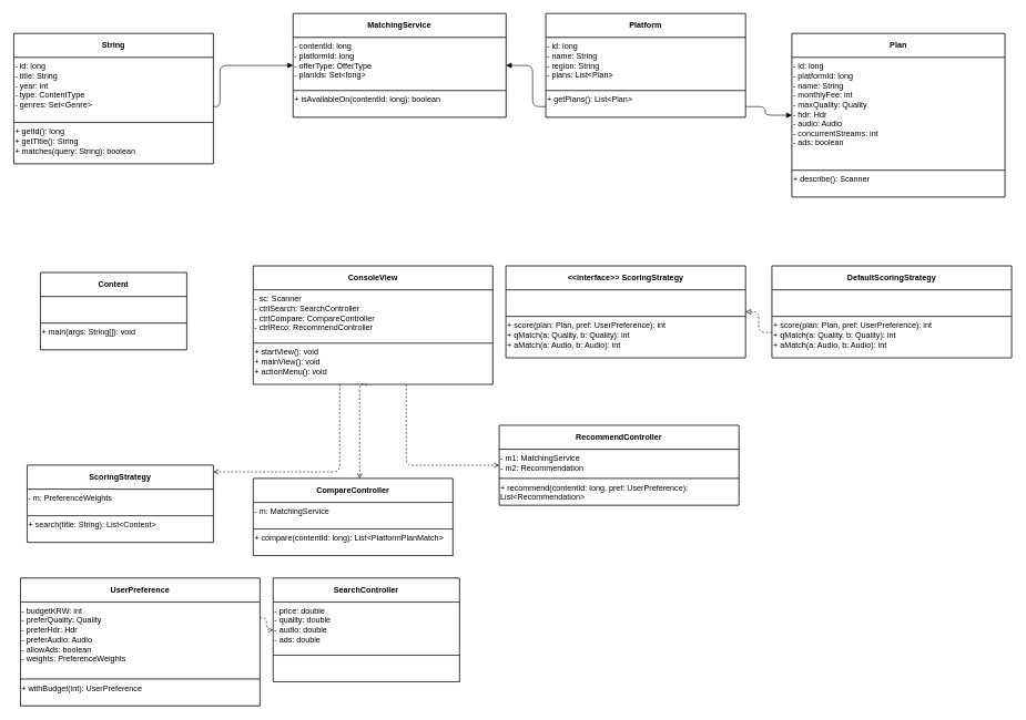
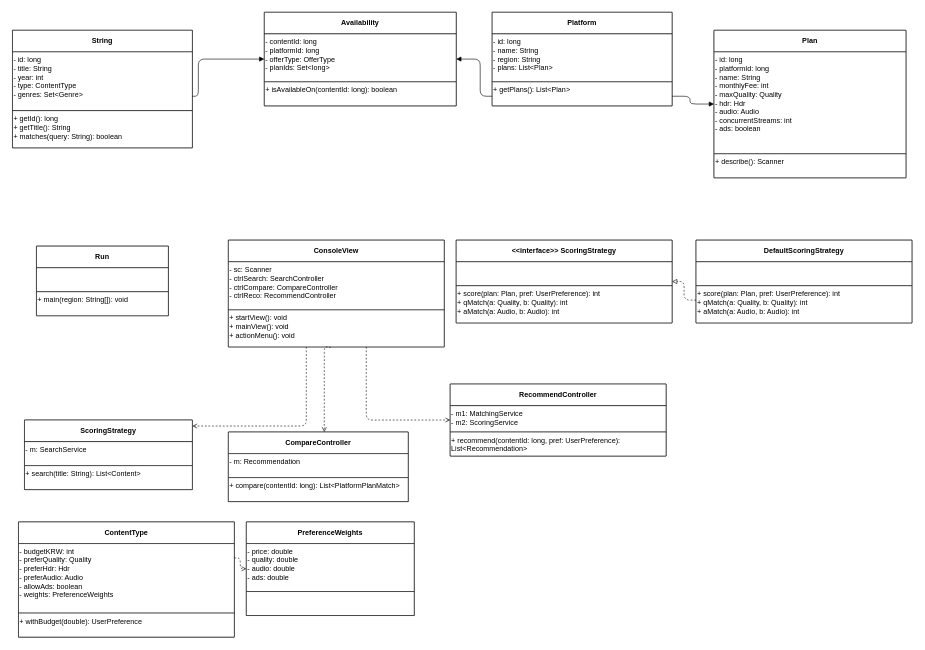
  <mxCell id="0" />
  <mxCell id="1" parent="0" />
  <mxCell id="2" style="shape=table;html=0;whiteSpace=wrap;strokeColor=#000000;fillColor=#ffffff;fontSize=12;" parent="1" vertex="1"><mxGeometry x="20" y="50" width="300" height="196" as="geometry" /></mxCell>
  <mxCell id="3" value="String" style="shape=tableRow;align=center;verticalAlign=middle;fontStyle=1;whiteSpace=wrap;" parent="2" vertex="1"><mxGeometry width="300" height="36" as="geometry" /></mxCell>
  <mxCell id="4" value="- id: long&#10;- title: String&#10;- year: int&#10;- type: ContentType&#10;- genres: Set&lt;Genre&gt;" style="shape=tableRow;align=left;verticalAlign=top;whiteSpace=wrap;startSize=98;" parent="2" vertex="1"><mxGeometry y="36" width="300" height="98" as="geometry" /></mxCell>
  <mxCell id="5" value="+ getId(): long&#10;+ getTitle(): String&#10;+ matches(query: String): boolean" style="shape=tableRow;align=left;verticalAlign=top;whiteSpace=wrap;startSize=62;" parent="2" vertex="1"><mxGeometry y="134" width="300" height="62" as="geometry" /></mxCell>
  <mxCell id="6" style="shape=table;html=0;whiteSpace=wrap;strokeColor=#000000;fillColor=#ffffff;fontSize=12;" parent="1" vertex="1"><mxGeometry x="440" y="20" width="320" height="156" as="geometry" /></mxCell>
- <mxCell id="7" value="MatchingService" style="shape=tableRow;align=center;verticalAlign=middle;fontStyle=1;whiteSpace=wrap;" parent="6" vertex="1"><mxGeometry width="320" height="36" as="geometry" /></mxCell>
+ <mxCell id="7" value="Availability" style="shape=tableRow;align=center;verticalAlign=middle;fontStyle=1;whiteSpace=wrap;" parent="6" vertex="1"><mxGeometry width="320" height="36" as="geometry" /></mxCell>
  <mxCell id="8" value="- contentId: long&#10;- platformId: long&#10;- offerType: OfferType&#10;- planIds: Set&lt;long&gt;" style="shape=tableRow;align=left;verticalAlign=top;whiteSpace=wrap;startSize=80;" parent="6" vertex="1"><mxGeometry y="36" width="320" height="80" as="geometry" /></mxCell>
  <mxCell id="9" value="+ isAvailableOn(contentId: long): boolean" style="shape=tableRow;align=left;verticalAlign=top;whiteSpace=wrap;" parent="6" vertex="1"><mxGeometry y="116" width="320" height="40" as="geometry" /></mxCell>
  <mxCell id="10" style="shape=table;html=0;whiteSpace=wrap;strokeColor=#000000;fillColor=#ffffff;fontSize=12;" parent="1" vertex="1"><mxGeometry x="820" y="20" width="300" height="156" as="geometry" /></mxCell>
  <mxCell id="11" value="Platform" style="shape=tableRow;align=center;verticalAlign=middle;fontStyle=1;whiteSpace=wrap;" parent="10" vertex="1"><mxGeometry width="300" height="36" as="geometry" /></mxCell>
  <mxCell id="12" value="- id: long&#10;- name: String&#10;- region: String&#10;- plans: List&lt;Plan&gt;" style="shape=tableRow;align=left;verticalAlign=top;whiteSpace=wrap;startSize=80;" parent="10" vertex="1"><mxGeometry y="36" width="300" height="80" as="geometry" /></mxCell>
  <mxCell id="13" value="+ getPlans(): List&lt;Plan&gt;" style="shape=tableRow;align=left;verticalAlign=top;whiteSpace=wrap;" parent="10" vertex="1"><mxGeometry y="116" width="300" height="40" as="geometry" /></mxCell>
  <mxCell id="14" style="shape=table;html=0;whiteSpace=wrap;strokeColor=#000000;fillColor=#ffffff;fontSize=12;" parent="1" vertex="1"><mxGeometry x="1190" y="50" width="320" height="246" as="geometry" /></mxCell>
  <mxCell id="15" value="Plan" style="shape=tableRow;align=center;verticalAlign=middle;fontStyle=1;whiteSpace=wrap;" parent="14" vertex="1"><mxGeometry width="320" height="36" as="geometry" /></mxCell>
  <mxCell id="16" value="- id: long&#10;- platformId: long&#10;- name: String&#10;- monthlyFee: int&#10;- maxQuality: Quality&#10;- hdr: Hdr&#10;- audio: Audio&#10;- concurrentStreams: int&#10;- ads: boolean" style="shape=tableRow;align=left;verticalAlign=top;whiteSpace=wrap;startSize=170;" parent="14" vertex="1"><mxGeometry y="36" width="320" height="170" as="geometry" /></mxCell>
  <mxCell id="17" value="+ describe(): Scanner" style="shape=tableRow;align=left;verticalAlign=top;whiteSpace=wrap;" parent="14" vertex="1"><mxGeometry y="206" width="320" height="40" as="geometry" /></mxCell>
  <mxCell id="18" style="shape=table;html=0;whiteSpace=wrap;strokeColor=#000000;fillColor=#ffffff;fontSize=12;" parent="1" vertex="1"><mxGeometry x="760" y="400" width="360" height="138" as="geometry" /></mxCell>
  <mxCell id="19" value="&lt;&lt;interface&gt;&gt; ScoringStrategy" style="shape=tableRow;align=center;verticalAlign=middle;fontStyle=1;whiteSpace=wrap;" parent="18" vertex="1"><mxGeometry width="360" height="36" as="geometry" /></mxCell>
  <mxCell id="20" value="" style="shape=tableRow;align=left;verticalAlign=top;whiteSpace=wrap;" parent="18" vertex="1"><mxGeometry y="36" width="360" height="40" as="geometry" /></mxCell>
  <mxCell id="21" value="+ score(plan: Plan, pref: UserPreference): int&#10;+ qMatch(a: Quality, b: Quality): int&#10;+ aMatch(a: Audio, b: Audio): int" style="shape=tableRow;align=left;verticalAlign=top;whiteSpace=wrap;startSize=62;" parent="18" vertex="1"><mxGeometry y="76" width="360" height="62" as="geometry" /></mxCell>
  <mxCell id="22" style="shape=table;html=0;whiteSpace=wrap;strokeColor=#000000;fillColor=#ffffff;fontSize=12;" parent="1" vertex="1"><mxGeometry x="1160" y="400" width="360" height="138" as="geometry" /></mxCell>
  <mxCell id="23" value="DefaultScoringStrategy" style="shape=tableRow;align=center;verticalAlign=middle;fontStyle=1;whiteSpace=wrap;" parent="22" vertex="1"><mxGeometry width="360" height="36" as="geometry" /></mxCell>
  <mxCell id="24" value="" style="shape=tableRow;align=left;verticalAlign=top;whiteSpace=wrap;startSize=40;" parent="22" vertex="1"><mxGeometry y="36" width="360" height="40" as="geometry" /></mxCell>
  <mxCell id="25" value="+ score(plan: Plan, pref: UserPreference): int&#10;+ qMatch(a: Quality, b: Quality): int&#10;+ aMatch(a: Audio, b: Audio): int" style="shape=tableRow;align=left;verticalAlign=top;whiteSpace=wrap;startSize=62;" parent="22" vertex="1"><mxGeometry y="76" width="360" height="62" as="geometry" /></mxCell>
  <mxCell id="26" style="shape=table;html=0;whiteSpace=wrap;strokeColor=#000000;fillColor=#ffffff;fontSize=12;" parent="1" vertex="1"><mxGeometry x="40" y="700" width="280" height="116" as="geometry" /></mxCell>
  <mxCell id="27" value="ScoringStrategy" style="shape=tableRow;align=center;verticalAlign=middle;fontStyle=1;whiteSpace=wrap;" parent="26" vertex="1"><mxGeometry width="280" height="36" as="geometry" /></mxCell>
- <mxCell id="28" value="- m: PreferenceWeights" style="shape=tableRow;align=left;verticalAlign=top;whiteSpace=wrap;" parent="26" vertex="1"><mxGeometry y="36" width="280" height="40" as="geometry" /></mxCell>
+ <mxCell id="28" value="- m: SearchService" style="shape=tableRow;align=left;verticalAlign=top;whiteSpace=wrap;" parent="26" vertex="1"><mxGeometry y="36" width="280" height="40" as="geometry" /></mxCell>
  <mxCell id="29" value="+ search(title: String): List&lt;Content&gt;" style="shape=tableRow;align=left;verticalAlign=top;whiteSpace=wrap;" parent="26" vertex="1"><mxGeometry y="76" width="280" height="40" as="geometry" /></mxCell>
  <mxCell id="30" style="shape=table;html=0;whiteSpace=wrap;strokeColor=#000000;fillColor=#ffffff;fontSize=12;" parent="1" vertex="1"><mxGeometry x="380" y="720" width="300" height="116" as="geometry" /></mxCell>
  <mxCell id="31" value="CompareController" style="shape=tableRow;align=center;verticalAlign=middle;fontStyle=1;whiteSpace=wrap;" parent="30" vertex="1"><mxGeometry width="300" height="36" as="geometry" /></mxCell>
- <mxCell id="32" value="- m: MatchingService" style="shape=tableRow;align=left;verticalAlign=top;whiteSpace=wrap;" parent="30" vertex="1"><mxGeometry y="36" width="300" height="40" as="geometry" /></mxCell>
+ <mxCell id="32" value="- m: Recommendation" style="shape=tableRow;align=left;verticalAlign=top;whiteSpace=wrap;" parent="30" vertex="1"><mxGeometry y="36" width="300" height="40" as="geometry" /></mxCell>
  <mxCell id="33" value="+ compare(contentId: long): List&lt;PlatformPlanMatch&gt;" style="shape=tableRow;align=left;verticalAlign=top;whiteSpace=wrap;" parent="30" vertex="1"><mxGeometry y="76" width="300" height="40" as="geometry" /></mxCell>
  <mxCell id="34" style="shape=table;html=0;whiteSpace=wrap;strokeColor=#000000;fillColor=#ffffff;fontSize=12;" parent="1" vertex="1"><mxGeometry x="750" y="640" width="360" height="120" as="geometry" /></mxCell>
  <mxCell id="35" value="RecommendController" style="shape=tableRow;align=center;verticalAlign=middle;fontStyle=1;whiteSpace=wrap;" parent="34" vertex="1"><mxGeometry width="360" height="36" as="geometry" /></mxCell>
- <mxCell id="36" value="- m1: MatchingService&#10;- m2: Recommendation" style="shape=tableRow;align=left;verticalAlign=top;whiteSpace=wrap;startSize=44;" parent="34" vertex="1"><mxGeometry y="36" width="360" height="44" as="geometry" /></mxCell>
+ <mxCell id="36" value="- m1: MatchingService&#10;- m2: ScoringService" style="shape=tableRow;align=left;verticalAlign=top;whiteSpace=wrap;startSize=44;" parent="34" vertex="1"><mxGeometry y="36" width="360" height="44" as="geometry" /></mxCell>
  <mxCell id="37" value="+ recommend(contentId: long, pref: UserPreference): List&lt;Recommendation&gt;" style="shape=tableRow;align=left;verticalAlign=top;whiteSpace=wrap;" parent="34" vertex="1"><mxGeometry y="80" width="360" height="40" as="geometry" /></mxCell>
  <mxCell id="38" style="shape=table;html=0;whiteSpace=wrap;strokeColor=#000000;fillColor=#ffffff;fontSize=12;" parent="1" vertex="1"><mxGeometry x="380" y="400" width="360" height="178" as="geometry" /></mxCell>
  <mxCell id="39" value="ConsoleView" style="shape=tableRow;align=center;verticalAlign=middle;fontStyle=1;whiteSpace=wrap;" parent="38" vertex="1"><mxGeometry width="360" height="36" as="geometry" /></mxCell>
  <mxCell id="40" value="+ startView(): void&#10;+ mainView(): void&#10;+ actionMenu(): void" style="shape=tableRow;align=left;verticalAlign=top;whiteSpace=wrap;startSize=62;" parent="38" vertex="1"><mxGeometry y="116" width="360" height="62" as="geometry" /></mxCell>
  <mxCell id="41" value="- sc: Scanner&#10;- ctrlSearch: SearchController&#10;- ctrlCompare: CompareController&#10;- ctrlReco: RecommendController" style="shape=tableRow;align=left;verticalAlign=top;whiteSpace=wrap;startSize=80;" parent="38" vertex="1"><mxGeometry y="36" width="360" height="80" as="geometry" /></mxCell>
  <mxCell id="42" style="shape=table;html=0;whiteSpace=wrap;strokeColor=#000000;fillColor=#ffffff;fontSize=12;" parent="1" vertex="1"><mxGeometry x="60" y="410" width="220" height="116" as="geometry" /></mxCell>
- <mxCell id="43" value="Content" style="shape=tableRow;align=center;verticalAlign=middle;fontStyle=1;whiteSpace=wrap;" parent="42" vertex="1"><mxGeometry width="220" height="36" as="geometry" /></mxCell>
+ <mxCell id="43" value="Run" style="shape=tableRow;align=center;verticalAlign=middle;fontStyle=1;whiteSpace=wrap;" parent="42" vertex="1"><mxGeometry width="220" height="36" as="geometry" /></mxCell>
  <mxCell id="44" value="" style="shape=tableRow;align=left;verticalAlign=top;whiteSpace=wrap;" parent="42" vertex="1"><mxGeometry y="36" width="220" height="40" as="geometry" /></mxCell>
- <mxCell id="45" value="+ main(args: String[]): void" style="shape=tableRow;align=left;verticalAlign=top;whiteSpace=wrap;" parent="42" vertex="1"><mxGeometry y="76" width="220" height="40" as="geometry" /></mxCell>
+ <mxCell id="45" value="+ main(region: String[]): void" style="shape=tableRow;align=left;verticalAlign=top;whiteSpace=wrap;" parent="42" vertex="1"><mxGeometry y="76" width="220" height="40" as="geometry" /></mxCell>
  <mxCell id="46" style="shape=table;html=0;whiteSpace=wrap;strokeColor=#000000;fillColor=#ffffff;fontSize=12;" parent="1" vertex="1"><mxGeometry x="30" y="870" width="360" height="192" as="geometry" /></mxCell>
- <mxCell id="47" value="UserPreference" style="shape=tableRow;align=center;verticalAlign=middle;fontStyle=1;whiteSpace=wrap;" parent="46" vertex="1"><mxGeometry width="360" height="36" as="geometry" /></mxCell>
+ <mxCell id="47" value="ContentType" style="shape=tableRow;align=center;verticalAlign=middle;fontStyle=1;whiteSpace=wrap;" parent="46" vertex="1"><mxGeometry width="360" height="36" as="geometry" /></mxCell>
  <mxCell id="48" value="- budgetKRW: int&#10;- preferQuality: Quality&#10;- preferHdr: Hdr&#10;- preferAudio: Audio&#10;- allowAds: boolean&#10;- weights: PreferenceWeights" style="shape=tableRow;align=left;verticalAlign=top;whiteSpace=wrap;startSize=116;" parent="46" vertex="1"><mxGeometry y="36" width="360" height="116" as="geometry" /></mxCell>
- <mxCell id="49" value="+ withBudget(int): UserPreference" style="shape=tableRow;align=left;verticalAlign=top;whiteSpace=wrap;" parent="46" vertex="1"><mxGeometry y="152" width="360" height="40" as="geometry" /></mxCell>
+ <mxCell id="49" value="+ withBudget(double): UserPreference" style="shape=tableRow;align=left;verticalAlign=top;whiteSpace=wrap;" parent="46" vertex="1"><mxGeometry y="152" width="360" height="40" as="geometry" /></mxCell>
  <mxCell id="50" style="shape=table;html=0;whiteSpace=wrap;strokeColor=#000000;fillColor=#ffffff;fontSize=12;" parent="1" vertex="1"><mxGeometry x="410" y="870" width="280" height="156" as="geometry" /></mxCell>
- <mxCell id="51" value="SearchController" style="shape=tableRow;align=center;verticalAlign=middle;fontStyle=1;whiteSpace=wrap;" parent="50" vertex="1"><mxGeometry width="280" height="36" as="geometry" /></mxCell>
+ <mxCell id="51" value="PreferenceWeights" style="shape=tableRow;align=center;verticalAlign=middle;fontStyle=1;whiteSpace=wrap;" parent="50" vertex="1"><mxGeometry width="280" height="36" as="geometry" /></mxCell>
  <mxCell id="52" value="- price: double&#10;- quality: double&#10;- audio: double&#10;- ads: double" style="shape=tableRow;align=left;verticalAlign=top;whiteSpace=wrap;startSize=80;" parent="50" vertex="1"><mxGeometry y="36" width="280" height="80" as="geometry" /></mxCell>
  <mxCell id="53" value="" style="shape=tableRow;align=left;verticalAlign=top;whiteSpace=wrap;" parent="50" vertex="1"><mxGeometry y="116" width="280" height="40" as="geometry" /></mxCell>
  <mxCell id="54" style="endArrow=block;endFill=1;html=0;strokeColor=#000000;rounded=1;edgeStyle=orthogonalEdgeStyle;" parent="1" source="2" target="6" edge="1"><mxGeometry relative="1" as="geometry"><Array as="points"><mxPoint x="330" y="160" /></Array></mxGeometry></mxCell>
  <mxCell id="55" style="endArrow=block;endFill=1;html=0;strokeColor=#000000;rounded=1;edgeStyle=orthogonalEdgeStyle;" parent="1" source="10" target="6" edge="1"><mxGeometry relative="1" as="geometry"><Array as="points"><mxPoint x="800" y="160" /></Array></mxGeometry></mxCell>
  <mxCell id="56" style="endArrow=block;endFill=1;html=0;strokeColor=#000000;rounded=1;edgeStyle=orthogonalEdgeStyle;" parent="1" source="10" target="14" edge="1"><mxGeometry relative="1" as="geometry"><Array as="points"><mxPoint x="1150" y="160" /></Array></mxGeometry></mxCell>
  <mxCell id="57" style="endArrow=block;dashed=1;endFill=0;html=0;strokeColor=#000000;rounded=1;edgeStyle=orthogonalEdgeStyle;" parent="1" source="22" target="18" edge="1"><mxGeometry relative="1" as="geometry"><Array as="points"><mxPoint x="1140" y="500" /></Array></mxGeometry></mxCell>
  <mxCell id="58" style="endArrow=open;dashed=1;html=0;strokeColor=#000000;rounded=1;edgeStyle=orthogonalEdgeStyle;" parent="1" source="38" target="26" edge="1"><mxGeometry relative="1" as="geometry"><Array as="points"><mxPoint x="510" y="710" /></Array></mxGeometry></mxCell>
  <mxCell id="59" style="endArrow=open;dashed=1;html=0;strokeColor=#000000;rounded=1;edgeStyle=orthogonalEdgeStyle;" parent="1" source="38" target="34" edge="1"><mxGeometry relative="1" as="geometry"><Array as="points"><mxPoint x="610" y="700" /></Array></mxGeometry></mxCell>
  <mxCell id="60" style="endArrow=open;dashed=1;html=0;strokeColor=#000000;rounded=1;edgeStyle=orthogonalEdgeStyle;" parent="1" source="46" target="50" edge="1"><mxGeometry relative="1" as="geometry"><Array as="points"><mxPoint x="400" y="930" /></Array></mxGeometry></mxCell>
  <mxCell id="61" style="endArrow=open;dashed=1;html=0;strokeColor=#000000;rounded=1;edgeStyle=orthogonalEdgeStyle;" parent="1" target="31" edge="1"><mxGeometry relative="1" as="geometry"><Array as="points"><mxPoint x="540" y="578" /></Array><mxPoint x="550" y="580" as="sourcePoint" /><mxPoint x="560" y="710" as="targetPoint" /></mxGeometry></mxCell>
